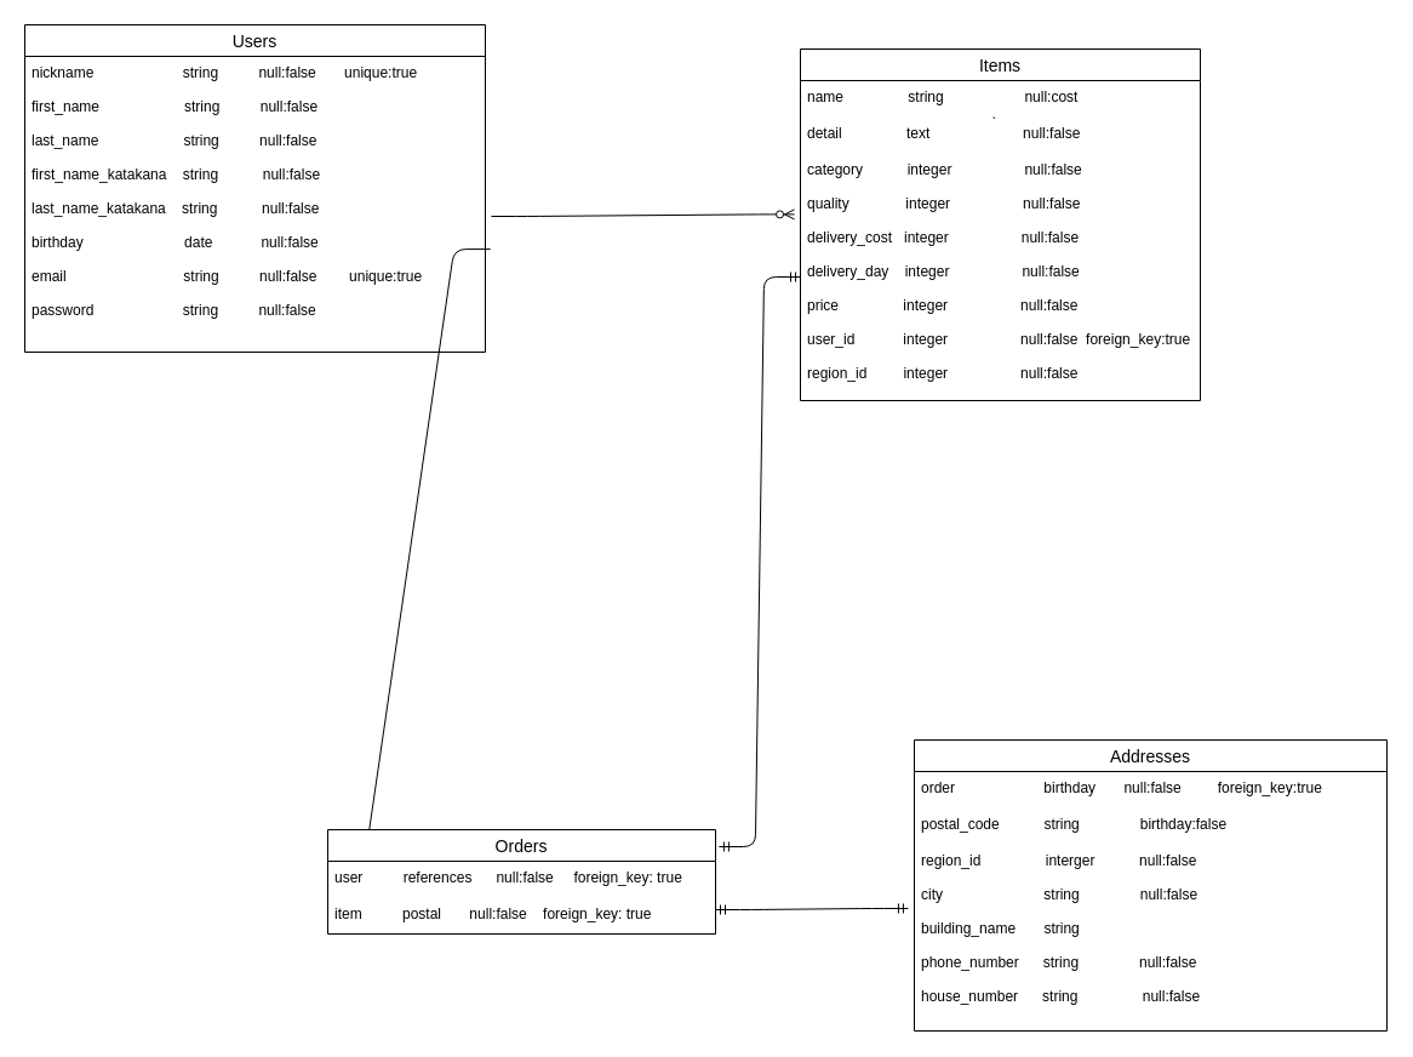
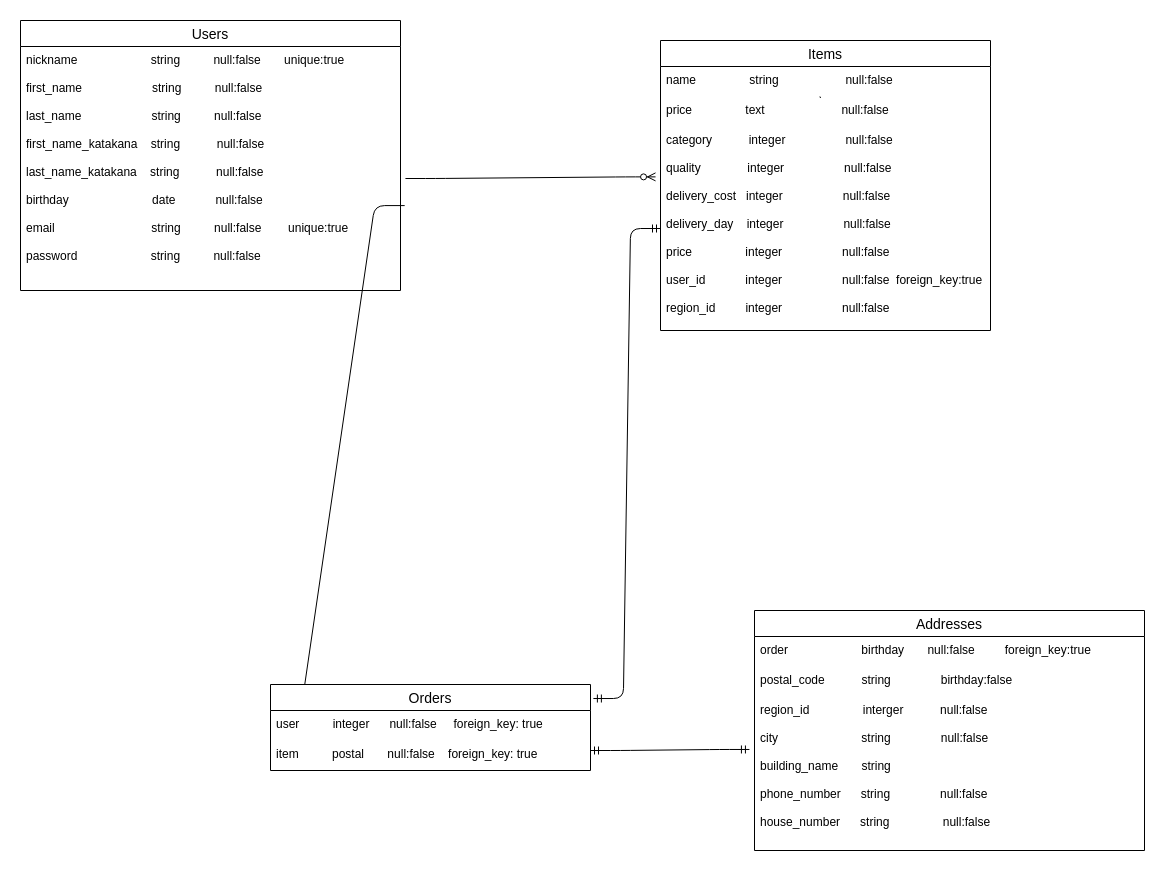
  <mxCell id="0" />
  <mxCell id="1" parent="0" />
  <mxCell id="2" value="" style="edgeStyle=entityRelationEdgeStyle;fontSize=12;html=1;endArrow=ERzeroToMany;endFill=1;entryX=-0.015;entryY=0.247;entryDx=0;entryDy=0;entryPerimeter=0;exitX=1.013;exitY=0.541;exitDx=0;exitDy=0;exitPerimeter=0;" edge="1" parent="1" source="14" target="19"><mxGeometry width="100" height="100" relative="1" as="geometry"><mxPoint x="507" y="300" as="sourcePoint" /><mxPoint x="607" y="200" as="targetPoint" /></mxGeometry></mxCell>
  <mxCell id="3" value="" style="edgeStyle=entityRelationEdgeStyle;fontSize=12;html=1;endArrow=ERoneToMany;entryX=0.006;entryY=0.186;entryDx=0;entryDy=0;entryPerimeter=0;exitX=1.011;exitY=0.652;exitDx=0;exitDy=0;exitPerimeter=0;" edge="1" parent="1" source="14" target="6"><mxGeometry width="100" height="100" relative="1" as="geometry"><mxPoint x="30" y="260" as="sourcePoint" /><mxPoint x="120" y="350" as="targetPoint" /></mxGeometry></mxCell>
  <mxCell id="4" value="" style="edgeStyle=entityRelationEdgeStyle;fontSize=12;html=1;endArrow=ERmandOne;startArrow=ERmandOne;exitX=1.009;exitY=0.163;exitDx=0;exitDy=0;exitPerimeter=0;" edge="1" parent="1" source="6" target="19"><mxGeometry width="100" height="100" relative="1" as="geometry"><mxPoint x="600" y="700" as="sourcePoint" /><mxPoint x="680" y="220" as="targetPoint" /></mxGeometry></mxCell>
  <mxCell id="5" value="" style="edgeStyle=entityRelationEdgeStyle;fontSize=12;html=1;endArrow=ERmandOne;startArrow=ERmandOne;entryX=-0.013;entryY=0.344;entryDx=0;entryDy=0;entryPerimeter=0;" edge="1" parent="1" target="12"><mxGeometry width="100" height="100" relative="1" as="geometry"><mxPoint y="750" as="sourcePoint" x="590" /><mxPoint x="690" y="650" as="targetPoint" /></mxGeometry></mxCell>
  <mxCell id="6" value="Orders" style="swimlane;fontStyle=0;childLayout=stackLayout;horizontal=1;startSize=26;horizontalStack=0;resizeParent=1;resizeParentMax=0;resizeLast=0;collapsible=1;marginBottom=0;align=center;fontSize=14;" vertex="1" parent="1"><mxGeometry x="270" y="684" width="320" height="86" as="geometry" /></mxCell>
- <mxCell id="7" value="user          references      null:false     foreign_key: true" style="text;strokeColor=none;fillColor=none;spacingLeft=4;spacingRight=4;overflow=hidden;rotatable=0;points=[[0,0.5],[1,0.5]];portConstraint=eastwest;fontSize=12;" vertex="1" parent="6"><mxGeometry y="26" width="320" height="30" as="geometry" /></mxCell>
+ <mxCell id="7" value="user          integer      null:false     foreign_key: true" style="text;strokeColor=none;fillColor=none;spacingLeft=4;spacingRight=4;overflow=hidden;rotatable=0;points=[[0,0.5],[1,0.5]];portConstraint=eastwest;fontSize=12;" vertex="1" parent="6"><mxGeometry y="26" width="320" height="30" as="geometry" /></mxCell>
  <mxCell id="8" value="item          postal       null:false    foreign_key: true" style="text;strokeColor=none;fillColor=none;spacingLeft=4;spacingRight=4;overflow=hidden;rotatable=0;points=[[0,0.5],[1,0.5]];portConstraint=eastwest;fontSize=12;" vertex="1" parent="6"><mxGeometry y="56" width="320" height="30" as="geometry" /></mxCell>
  <mxCell id="9" value="Addresses" style="swimlane;fontStyle=0;childLayout=stackLayout;horizontal=1;startSize=26;horizontalStack=0;resizeParent=1;resizeParentMax=0;resizeLast=0;collapsible=1;marginBottom=0;align=center;fontSize=14;" vertex="1" parent="1"><mxGeometry x="754" y="610" width="390" height="240" as="geometry" /></mxCell>
  <mxCell id="10" value="order                      birthday       null:false         foreign_key:true" style="text;strokeColor=none;fillColor=none;spacingLeft=4;spacingRight=4;overflow=hidden;rotatable=0;points=[[0,0.5],[1,0.5]];portConstraint=eastwest;fontSize=12;" vertex="1" parent="9"><mxGeometry y="26" width="390" height="30" as="geometry" /></mxCell>
  <mxCell id="11" value="postal_code           string               birthday:false        " style="text;strokeColor=none;fillColor=none;spacingLeft=4;spacingRight=4;overflow=hidden;rotatable=0;points=[[0,0.5],[1,0.5]];portConstraint=eastwest;fontSize=12;" vertex="1" parent="9"><mxGeometry y="56" width="390" height="30" as="geometry" /></mxCell>
  <mxCell id="12" value="region_id                interger           null:false&#10;&#10;city                         string               null:false&#10;&#10;building_name       string   &#10;&#10;phone_number      string               null:false&#10;&#10;house_number      string                null:false" style="text;strokeColor=none;fillColor=none;spacingLeft=4;spacingRight=4;overflow=hidden;rotatable=0;points=[[0,0.5],[1,0.5]];portConstraint=eastwest;fontSize=12;" vertex="1" parent="9"><mxGeometry y="86" width="390" height="154" as="geometry" /></mxCell>
  <mxCell id="13" value="Users" style="swimlane;fontStyle=0;childLayout=stackLayout;horizontal=1;startSize=26;horizontalStack=0;resizeParent=1;resizeParentMax=0;resizeLast=0;collapsible=1;marginBottom=0;align=center;fontSize=14;" vertex="1" parent="1"><mxGeometry x="20" y="20" width="380" height="270" as="geometry" /></mxCell>
  <mxCell id="14" value="nickname                      string          null:false       unique:true&#10; &#10;first_name                     string          null:false&#10;&#10;last_name                     string          null:false  &#10;&#10;first_name_katakana    string           null:false&#10;&#10;last_name_katakana    string           null:false&#10;&#10;birthday                         date            null:false&#10;&#10;email                             string          null:false        unique:true&#10;&#10;password                      string          null:false         " style="text;strokeColor=none;fillColor=none;spacingLeft=4;spacingRight=4;overflow=hidden;rotatable=0;points=[[0,0.5],[1,0.5]];portConstraint=eastwest;fontSize=12;" vertex="1" parent="13"><mxGeometry y="26" width="380" height="244" as="geometry" /></mxCell>
  <mxCell id="15" value="Items" style="swimlane;fontStyle=0;childLayout=stackLayout;horizontal=1;startSize=26;horizontalStack=0;resizeParent=1;resizeParentMax=0;resizeLast=0;collapsible=1;marginBottom=0;align=center;fontSize=14;verticalAlign=middle;" parent="1" vertex="1"><mxGeometry x="660" y="40" width="330" height="290" as="geometry" /></mxCell>
- <mxCell id="16" value="name                string                    null:cost " style="text;strokeColor=none;fillColor=none;spacingLeft=4;spacingRight=4;overflow=hidden;rotatable=0;points=[[0,0.5],[1,0.5]];portConstraint=eastwest;fontSize=12;" parent="15" vertex="1"><mxGeometry y="26" width="330" height="30" as="geometry" /></mxCell>
+ <mxCell id="16" value="name                string                    null:false " style="text;strokeColor=none;fillColor=none;spacingLeft=4;spacingRight=4;overflow=hidden;rotatable=0;points=[[0,0.5],[1,0.5]];portConstraint=eastwest;fontSize=12;" parent="15" vertex="1"><mxGeometry y="26" width="330" height="30" as="geometry" /></mxCell>
  <mxCell id="17" value="" style="endArrow=none;html=1;rounded=0;" parent="15" source="18" edge="1"><mxGeometry relative="1" as="geometry"><mxPoint y="57.5" as="sourcePoint" /><mxPoint x="160" y="57.5" as="targetPoint" /></mxGeometry></mxCell>
- <mxCell id="18" value="detail                text                       null:false" style="text;strokeColor=none;fillColor=none;spacingLeft=4;spacingRight=4;overflow=hidden;rotatable=0;points=[[0,0.5],[1,0.5]];portConstraint=eastwest;fontSize=12;" parent="15" vertex="1"><mxGeometry y="56" width="330" height="30" as="geometry" /></mxCell>
+ <mxCell id="18" value="price                text                       null:false" style="text;strokeColor=none;fillColor=none;spacingLeft=4;spacingRight=4;overflow=hidden;rotatable=0;points=[[0,0.5],[1,0.5]];portConstraint=eastwest;fontSize=12;" parent="15" vertex="1"><mxGeometry y="56" width="330" height="30" as="geometry" /></mxCell>
  <mxCell id="19" value="category           integer                  null:false&#10;&#10;quality              integer                  null:false&#10;&#10;delivery_cost   integer                  null:false &#10;&#10;delivery_day    integer                  null:false&#10;&#10;price                integer                  null:false&#10;&#10;user_id            integer                  null:false  foreign_key:true   &#10;&#10;region_id         integer                  null:false" style="text;strokeColor=none;fillColor=none;spacingLeft=4;spacingRight=4;overflow=hidden;rotatable=0;points=[[0,0.5],[1,0.5]];portConstraint=eastwest;fontSize=12;" parent="15" vertex="1"><mxGeometry y="86" width="330" height="204" as="geometry" /></mxCell>
